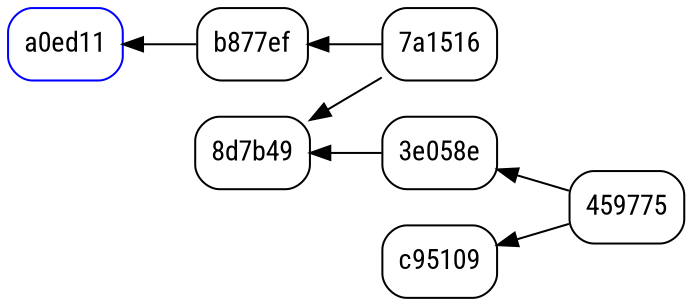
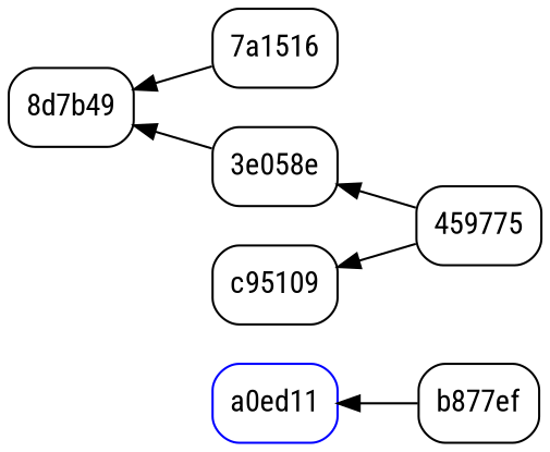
  digraph {
    fontname="Roboto Condensed"
    rankdir=RL
    node [color=black fontname="Roboto Condensed" shape=box style=rounded]
    edge [constraint=true fontname="Roboto Condensed"]
    a0ed11 [color=blue]
    b877ef
    "7a1516"
    "8d7b49"
    "3e058e"
    459775
    c95109
    subgraph sub_1 {
      rank=same
      a0ed11
    }
    subgraph sub_2 {
      rank=same
      b877ef
    }
    subgraph sub_3 {
      rank=same
      "7a1516"
    }
    subgraph sub_4 {
      rank=same
      "8d7b49"
    }
    subgraph sub_5 {
      rank=same
      "3e058e"
    }
    subgraph sub_6 {
      rank=same
      459775
    }
    subgraph sub_7 {
      rank=same
      c95109
    }
    b877ef -> a0ed11
-   "7a1516" -> b877ef
    "7a1516" -> "8d7b49"
    "3e058e" -> "8d7b49"
    459775 -> "3e058e"
    459775 -> c95109
  }
